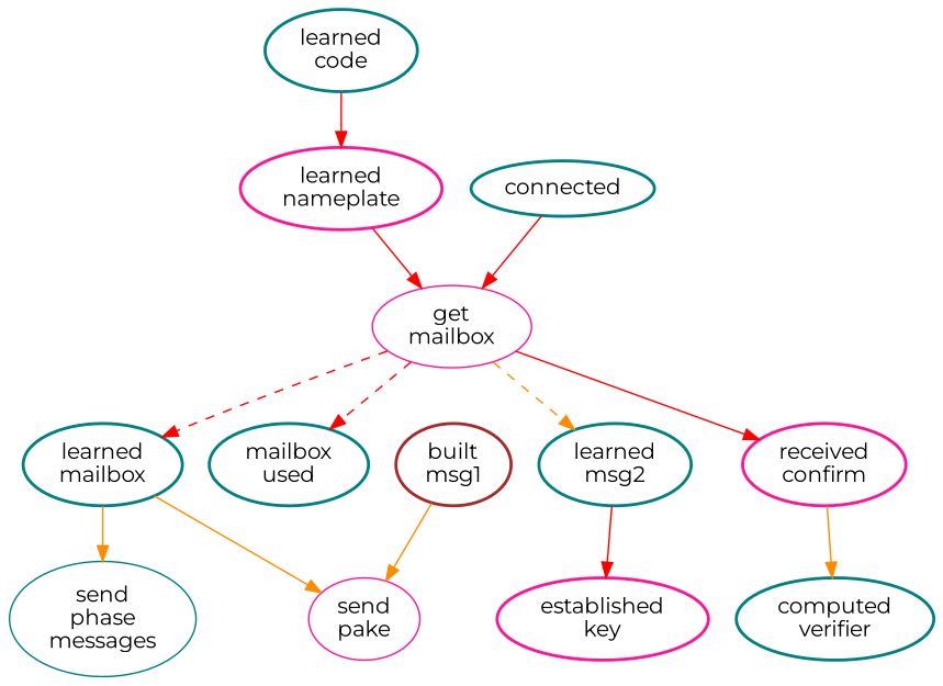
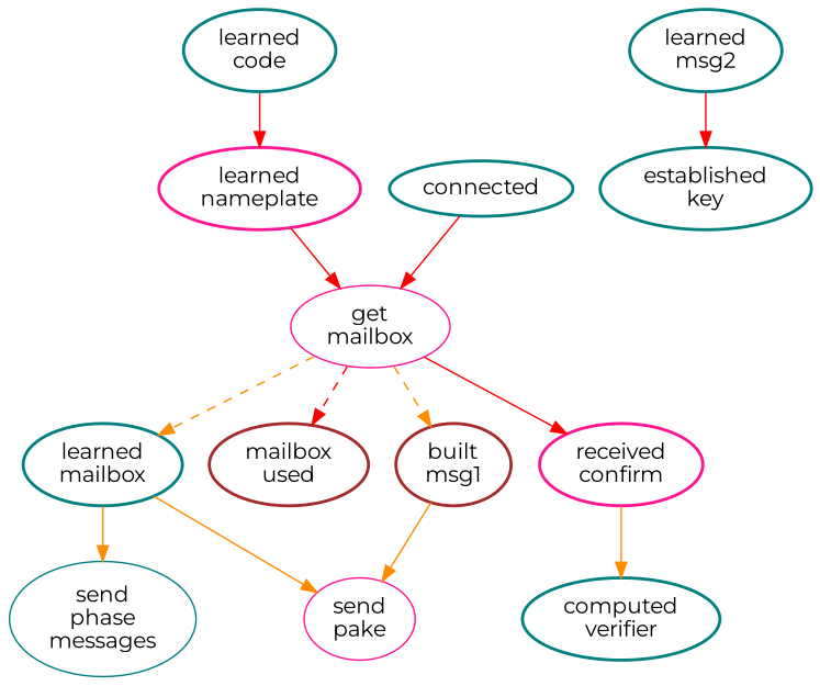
  digraph {
    fontname=Montserrat
    node [color=teal fontname=Montserrat style=bold]
    edge [color=red fontname=Montserrat]
    n1 [label="learned\ncode"]
    n2 [color=deeppink label="learned\nnameplate"]
    n3 [color=deeppink label="get\nmailbox" style=""]
    n4 [label="learned\nmailbox"]
-   n5 [label="mailbox\nused"]
+   n5 [color=brown label="mailbox\nused"]
    n6 [label="learned\nmsg2"]
    n7 [color=deeppink label="received\nconfirm"]
    n8 [color=deeppink label="send\npake" style=""]
    n9 [label="send\nphase\nmessages" style=""]
    n10 [label=connected]
    n11 [color=brown label="built\nmsg1"]
-   n12 [color=deeppink label="established\nkey"]
+   n12 [label="established\nkey"]
    n13 [label="computed\nverifier"]
    n1 -> n2
    n2 -> n3
-   n3 -> n4 [style=dashed]
+   n3 -> n4 [color=darkorange style=dashed]
    n3 -> n5 [style=dashed]
-   n3 -> n6 [color=darkorange style=dashed]
+   n3 -> n11 [color=darkorange style=dashed]
    n3 -> n7 [style=solid]
    n4 -> n8 [color=darkorange]
    n4 -> n9 [color=darkorange]
    n6 -> n12
    n7 -> n13 [color=darkorange]
    n10 -> n3
    n11 -> n8 [color=darkorange]
  }
